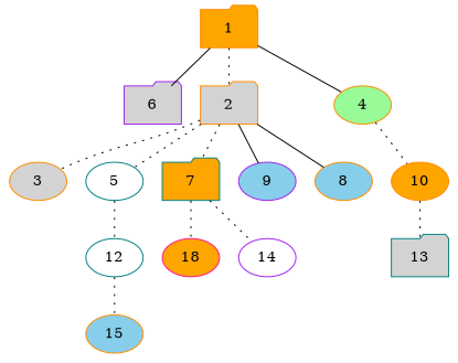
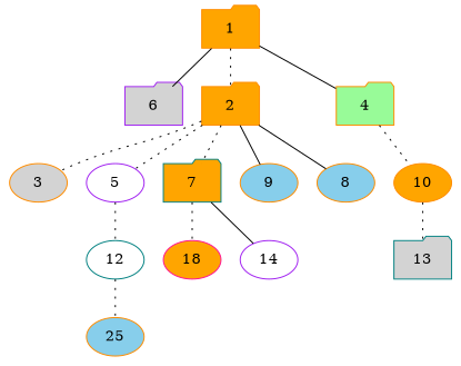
  strict graph {
    node [color=darkorange fillcolor=orange shape=ellipse style=filled]
    edge [style=dotted]
    1 [shape=folder]
    6 [color=purple fillcolor=lightgrey shape=folder]
-   2 [fillcolor=lightgrey shape=folder]
-   4 [fillcolor=palegreen]
+   2 [shape=folder]
+   4 [fillcolor=palegreen shape=folder]
    3 [fillcolor=lightgrey]
-   5 [color=teal fillcolor=white]
+   5 [color=purple fillcolor=white]
    7 [color=teal shape=folder]
-   9 [color=purple fillcolor=skyblue]
+   9 [fillcolor=skyblue]
    8 [fillcolor=skyblue]
    10
    12 [color=teal fillcolor=white]
    n12 [color=deeppink label=18]
    14 [color=purple fillcolor=white]
    13 [color=teal fillcolor=lightgrey shape=folder]
-   15 [fillcolor=skyblue]
+   15 [fillcolor=skyblue label=25]
    1 -- 6 [style=solid]
    1 -- 2
    1 -- 4 [style=solid]
    2 -- 3
    2 -- 5
    2 -- 7
    2 -- 9 [style=solid]
    2 -- 8 [style=solid]
    4 -- 10
    5 -- 12
    7 -- n12
-   7 -- 14
+   7 -- 14 [style=solid]
    10 -- 13
    12 -- 15
  }
